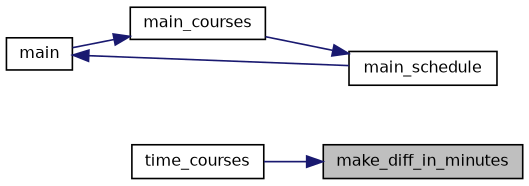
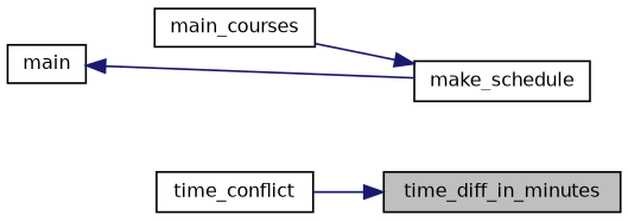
  digraph {
    rankdir=RL
    node [color=black fillcolor=white fontname=Helvetica fontsize=10 shape=record style=filled]
    edge [color=midnightblue dir=back fontname=Helvetica fontsize=10 labelfontname=Helvetica labelfontsize=10 style=solid]
-   n1 [fillcolor=grey75 fontcolor=black height=0.2 label=make_diff_in_minutes width=0.4]
-   n2 [height=0.2 label=time_courses width=0.4]
-   n3 [height=0.2 label=main_schedule width=0.4]
+   n1 [fillcolor=grey75 fontcolor=black height=0.2 label=time_diff_in_minutes width=0.4]
+   n2 [height=0.2 label=time_conflict width=0.4]
+   n3 [height=0.2 label=make_schedule width=0.4]
    n4 [height=0.2 label=main_courses width=0.4]
    n5 [height=0.2 label=main width=0.4]
    n1 -> n2
    n3 -> n4
-   n4 -> n5
    n5 -> n3
  }
